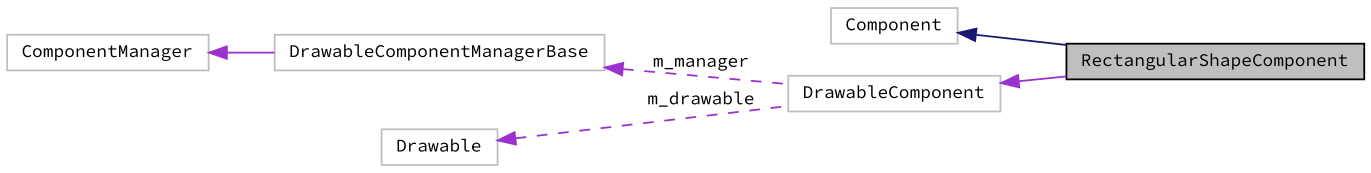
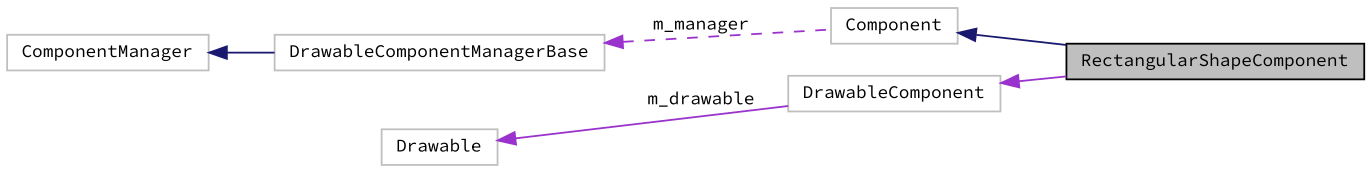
  digraph {
    fontname="Source Code Pro"
    rankdir=LR
    node [color=grey75 fillcolor=white fontname="Source Code Pro" fontsize=10 shape=record style=filled]
    edge [color=darkorchid3 dir=back fontname="Source Code Pro" fontsize=10 labelfontname=Helvetica labelfontsize=10 style=solid]
    n1 [color=black fillcolor=grey75 fontcolor=black height=0.2 label=RectangularShapeComponent width=0.4]
    n2 [height=0.2 label=DrawableComponent width=0.4]
    n3 [height=0.2 label=Component width=0.4]
    n4 [height=0.2 label=DrawableComponentManagerBase width=0.4]
    n5 [height=0.2 label=ComponentManager width=0.4]
    n6 [height=0.2 label=Drawable width=0.4]
    n2 -> n1
    n3 -> n1 [color=midnightblue]
-   n4 -> n2 [label=" m_manager" style=dashed]
-   n5 -> n4
-   n6 -> n2 [label=" m_drawable" style=dashed]
+   n4 -> n3 [label=" m_manager" style=dashed]
+   n5 -> n4 [color=midnightblue]
+   n6 -> n2 [label=" m_drawable"]
  }
